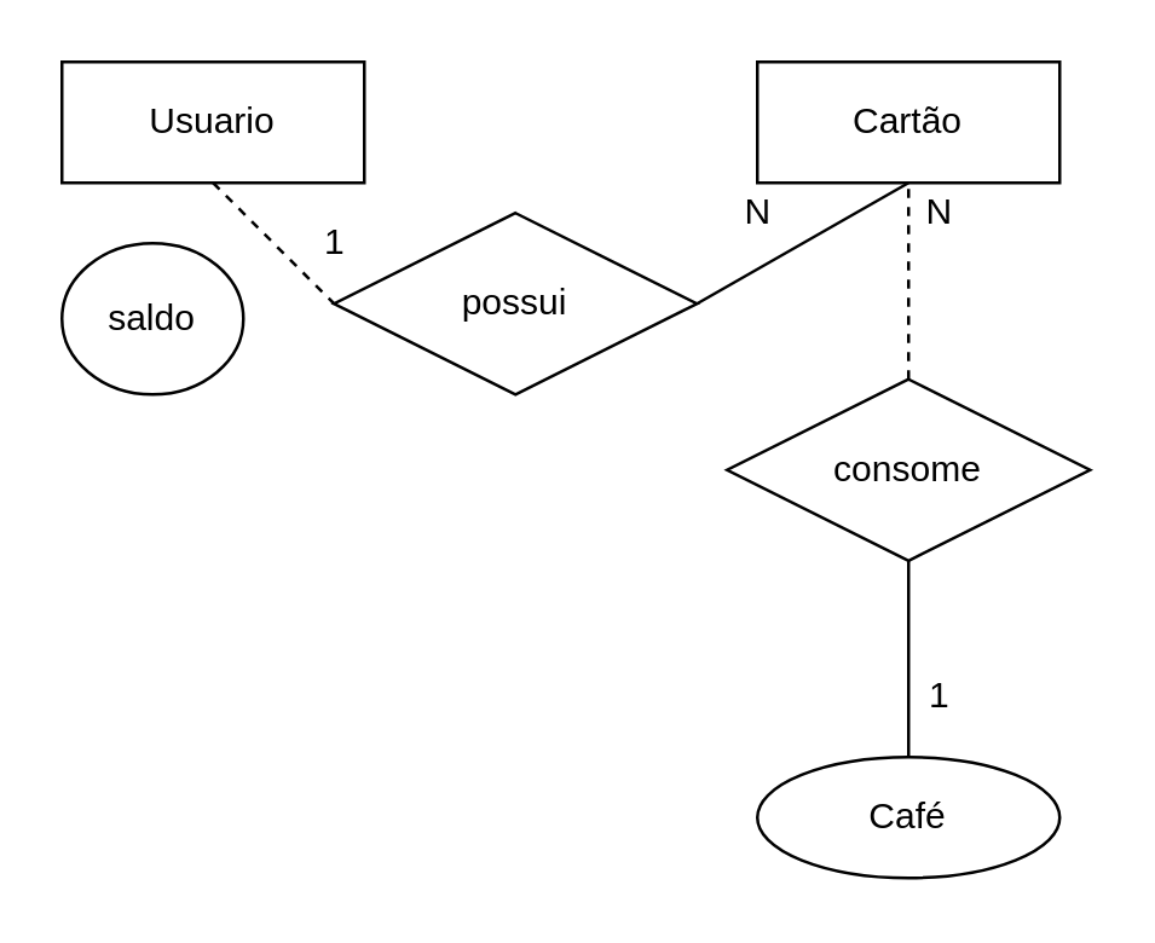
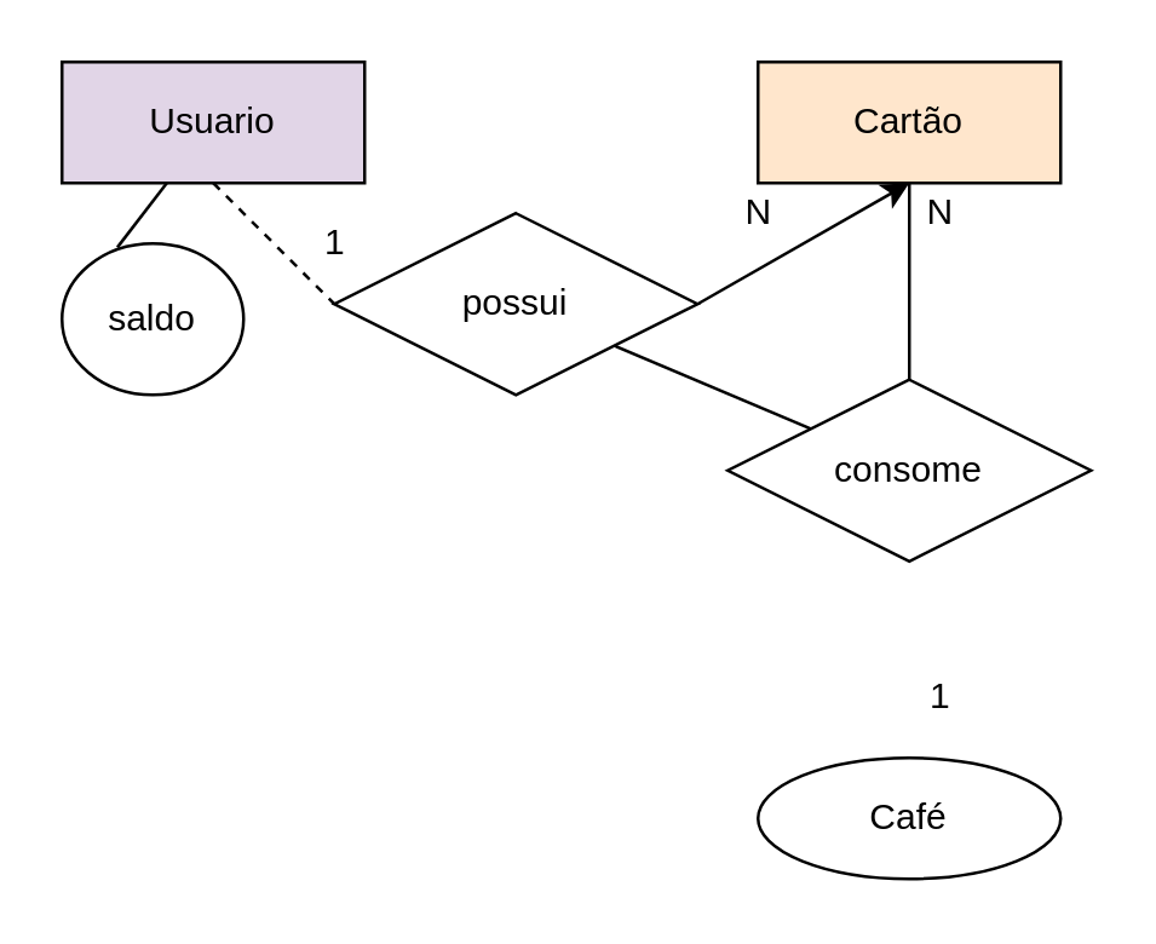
  <mxCell id="0" />
  <mxCell id="1" parent="0" />
- <mxCell id="2" value="Usuario" style="whiteSpace=wrap;html=1;align=center;" vertex="1" parent="1"><mxGeometry x="20" y="20" width="100" height="40" as="geometry" /></mxCell>
- <mxCell id="3" value="&lt;div&gt;Cartão&lt;/div&gt;" style="whiteSpace=wrap;html=1;align=center;" vertex="1" parent="1"><mxGeometry x="250" y="20" width="100" height="40" as="geometry" /></mxCell>
+ <mxCell id="2" value="Usuario" style="whiteSpace=wrap;html=1;align=center;fillColor=#e1d5e7;" vertex="1" parent="1"><mxGeometry x="20" y="20" width="100" height="40" as="geometry" /></mxCell>
+ <mxCell id="3" value="&lt;div&gt;Cartão&lt;/div&gt;" style="whiteSpace=wrap;html=1;align=center;fillColor=#ffe6cc;" vertex="1" parent="1"><mxGeometry x="250" y="20" width="100" height="40" as="geometry" /></mxCell>
  <mxCell id="4" value="Café" style="ellipse;whiteSpace=wrap;html=1;align=center;" vertex="1" parent="1"><mxGeometry x="250" y="250" width="100" height="40" as="geometry" /></mxCell>
  <mxCell id="5" value="&lt;div&gt;possui&lt;/div&gt;" style="shape=rhombus;perimeter=rhombusPerimeter;whiteSpace=wrap;html=1;align=center;" vertex="1" parent="1"><mxGeometry x="110" y="70" width="120" height="60" as="geometry" /></mxCell>
  <mxCell id="6" value="consome" style="shape=rhombus;perimeter=rhombusPerimeter;whiteSpace=wrap;html=1;align=center;" vertex="1" parent="1"><mxGeometry x="240" y="125" width="120" height="60" as="geometry" /></mxCell>
  <mxCell id="7" value="" style="endArrow=none;html=1;rounded=0;exitX=0.5;exitY=1;exitDx=0;exitDy=0;entryX=0;entryY=0.5;entryDx=0;entryDy=0;dashed=1;" edge="1" parent="1" source="2" target="5"><mxGeometry relative="1" as="geometry"><mxPoint x="110" y="140" as="sourcePoint" /><mxPoint x="270" y="140" as="targetPoint" /></mxGeometry></mxCell>
- <mxCell id="8" value="" style="endArrow=none;html=1;rounded=0;entryX=0.5;entryY=1;entryDx=0;entryDy=0;exitX=1;exitY=0.5;exitDx=0;exitDy=0;" edge="1" parent="1" source="5" target="3"><mxGeometry relative="1" as="geometry"><mxPoint x="110" y="140" as="sourcePoint" /><mxPoint x="270" y="140" as="targetPoint" /></mxGeometry></mxCell>
- <mxCell id="9" value="" style="endArrow=none;html=1;rounded=0;entryX=0.5;entryY=1;entryDx=0;entryDy=0;exitX=0.5;exitY=0;exitDx=0;exitDy=0;dashed=1;" edge="1" parent="1" source="6" target="3"><mxGeometry relative="1" as="geometry"><mxPoint x="110" y="140" as="sourcePoint" /><mxPoint x="270" y="140" as="targetPoint" /></mxGeometry></mxCell>
- <mxCell id="10" value="" style="endArrow=none;html=1;rounded=0;entryX=0.5;entryY=0;entryDx=0;entryDy=0;" edge="1" parent="1" source="6" target="4"><mxGeometry relative="1" as="geometry"><mxPoint x="110" y="140" as="sourcePoint" /><mxPoint x="270" y="140" as="targetPoint" /></mxGeometry></mxCell>
+ <mxCell id="8" value="" style="endArrow=classic;html=1;rounded=0;entryX=0.5;entryY=1;entryDx=0;entryDy=0;exitX=1;exitY=0.5;exitDx=0;exitDy=0;" edge="1" parent="1" source="5" target="3"><mxGeometry relative="1" as="geometry"><mxPoint x="110" y="140" as="sourcePoint" /><mxPoint x="270" y="140" as="targetPoint" /></mxGeometry></mxCell>
+ <mxCell id="9" value="" style="endArrow=none;html=1;rounded=0;entryX=0.5;entryY=1;entryDx=0;entryDy=0;exitX=0.5;exitY=0;exitDx=0;exitDy=0;" edge="1" parent="1" source="6" target="3"><mxGeometry relative="1" as="geometry"><mxPoint x="110" y="140" as="sourcePoint" /><mxPoint x="270" y="140" as="targetPoint" /></mxGeometry></mxCell>
+ <mxCell id="10" value="" style="endArrow=none;html=1;rounded=0;" edge="1" parent="1" source="6" target="5"><mxGeometry relative="1" as="geometry"><mxPoint x="110" y="140" as="sourcePoint" /><mxPoint x="270" y="140" as="targetPoint" /></mxGeometry></mxCell>
  <mxCell id="11" value="saldo" style="ellipse;whiteSpace=wrap;html=1;align=center;" vertex="1" parent="1"><mxGeometry x="20" y="80" width="60" height="50" as="geometry" /></mxCell>
+ <mxCell id="12" value="" style="endArrow=none;html=1;rounded=0;entryX=0.305;entryY=0.025;entryDx=0;entryDy=0;entryPerimeter=0;" edge="1" parent="1" source="2" target="11"><mxGeometry relative="1" as="geometry"><mxPoint x="110" y="140" as="sourcePoint" /><mxPoint x="270" y="140" as="targetPoint" /></mxGeometry></mxCell>
  <mxCell id="13" value="N" style="text;html=1;align=center;verticalAlign=middle;resizable=0;points=[];autosize=1;" vertex="1" parent="1"><mxGeometry x="240" y="60" width="20" height="20" as="geometry" /></mxCell>
  <mxCell id="14" value="1" style="text;html=1;align=center;verticalAlign=middle;resizable=0;points=[];autosize=1;" vertex="1" parent="1"><mxGeometry x="100" y="70" width="20" height="20" as="geometry" /></mxCell>
  <mxCell id="15" value="N" style="text;html=1;align=center;verticalAlign=middle;resizable=0;points=[];autosize=1;" vertex="1" parent="1"><mxGeometry x="300" y="60" width="20" height="20" as="geometry" /></mxCell>
  <mxCell id="16" value="1" style="text;html=1;align=center;verticalAlign=middle;resizable=0;points=[];autosize=1;" vertex="1" parent="1"><mxGeometry x="300" y="220" width="20" height="20" as="geometry" /></mxCell>
